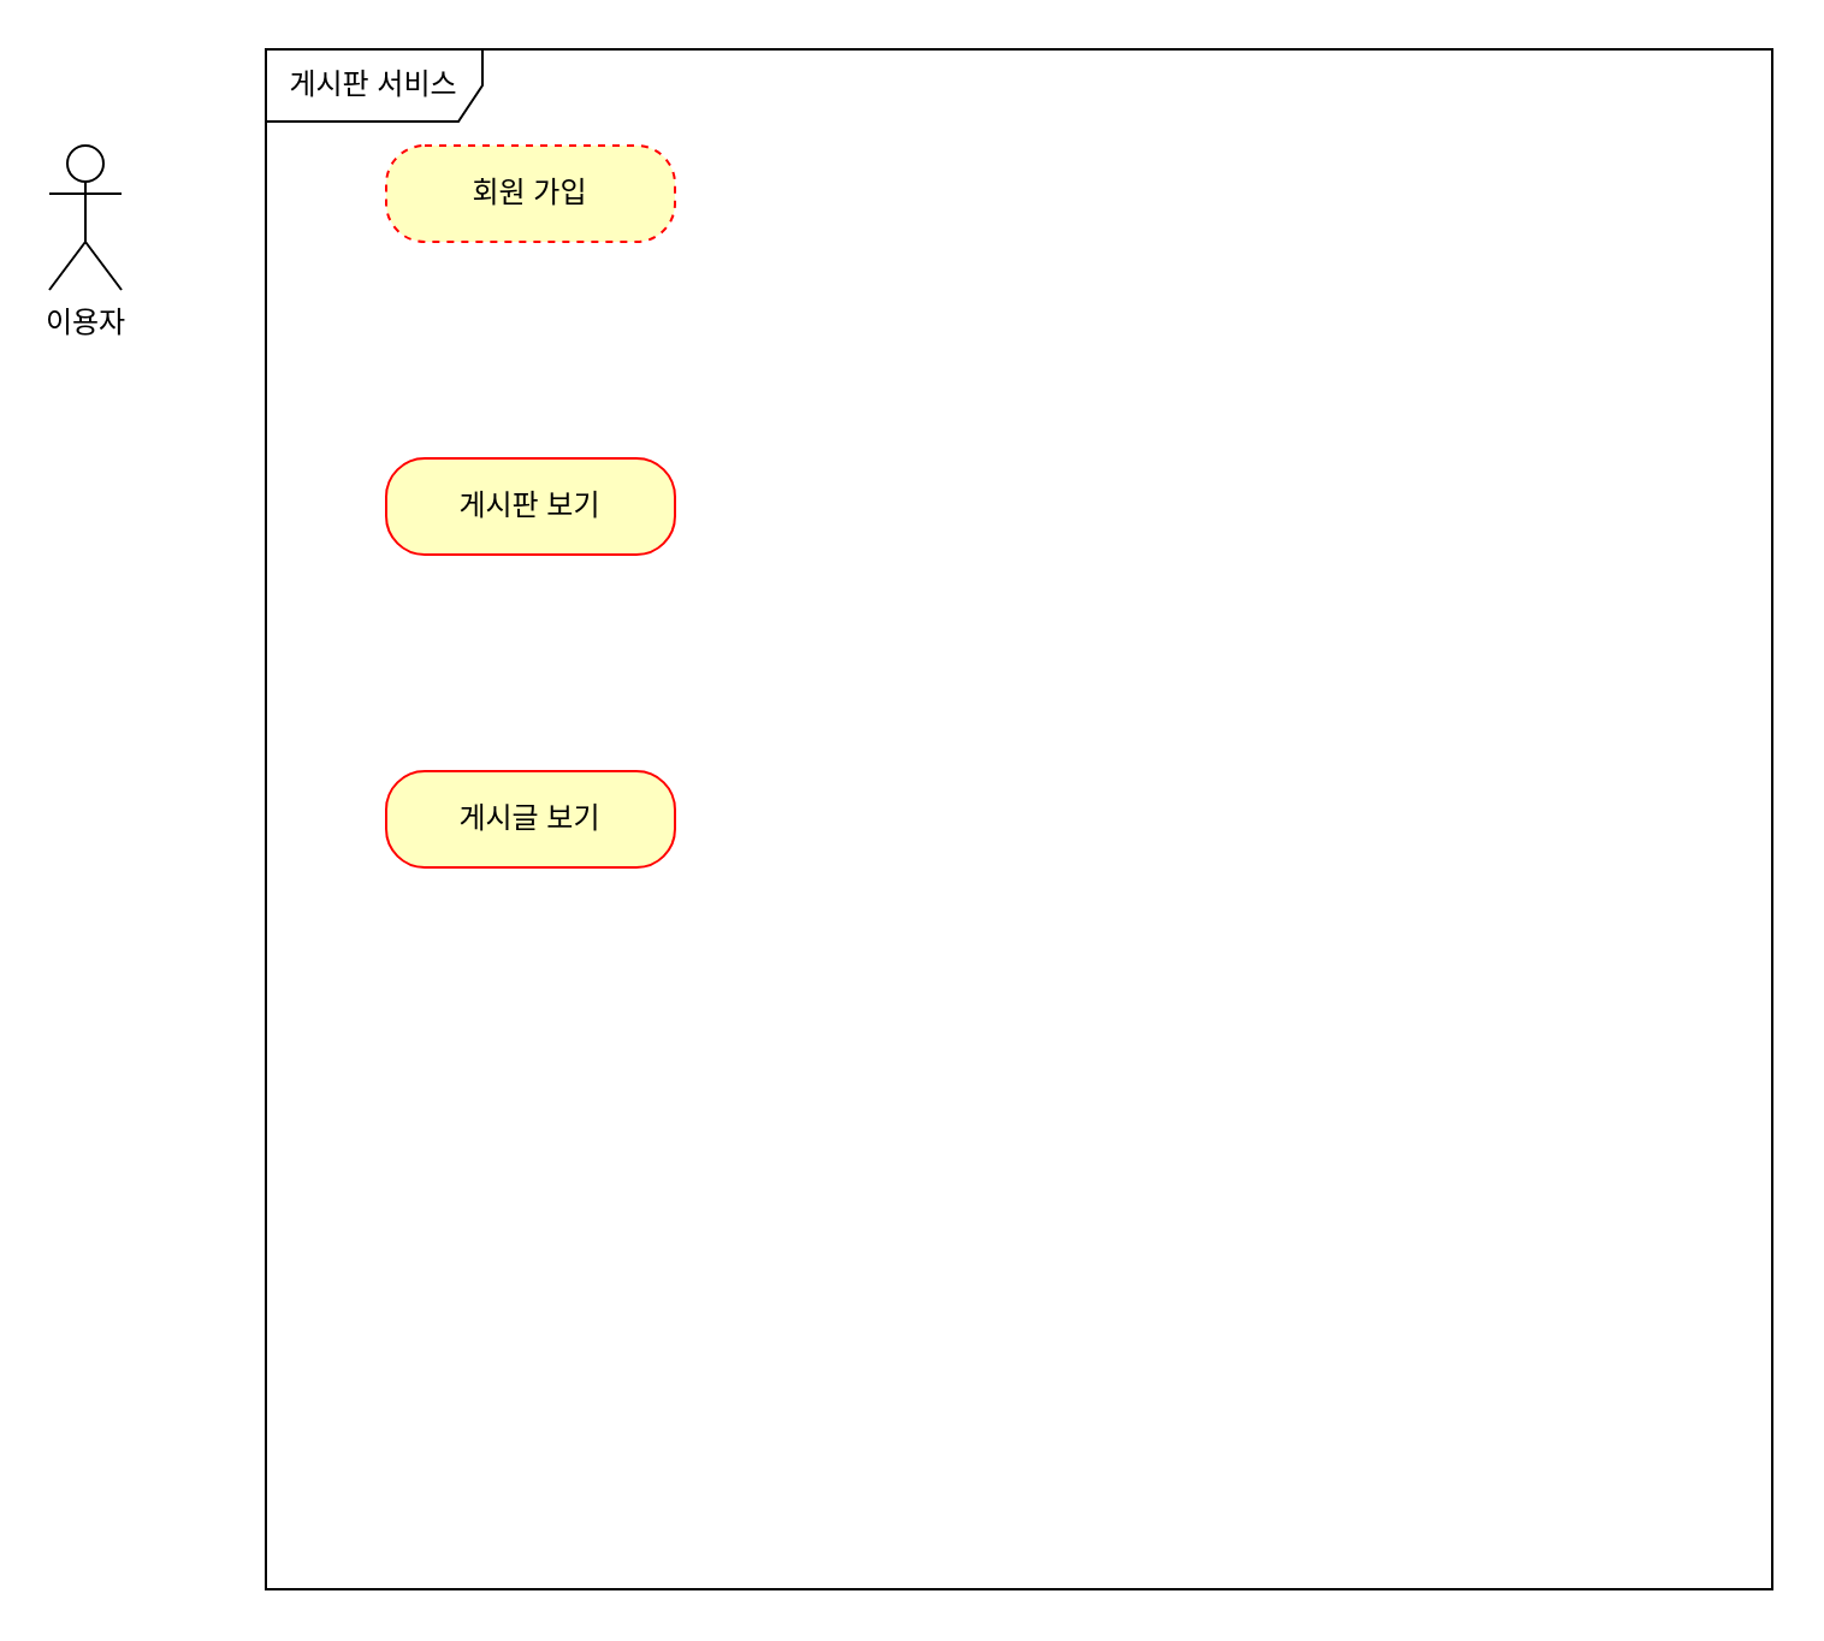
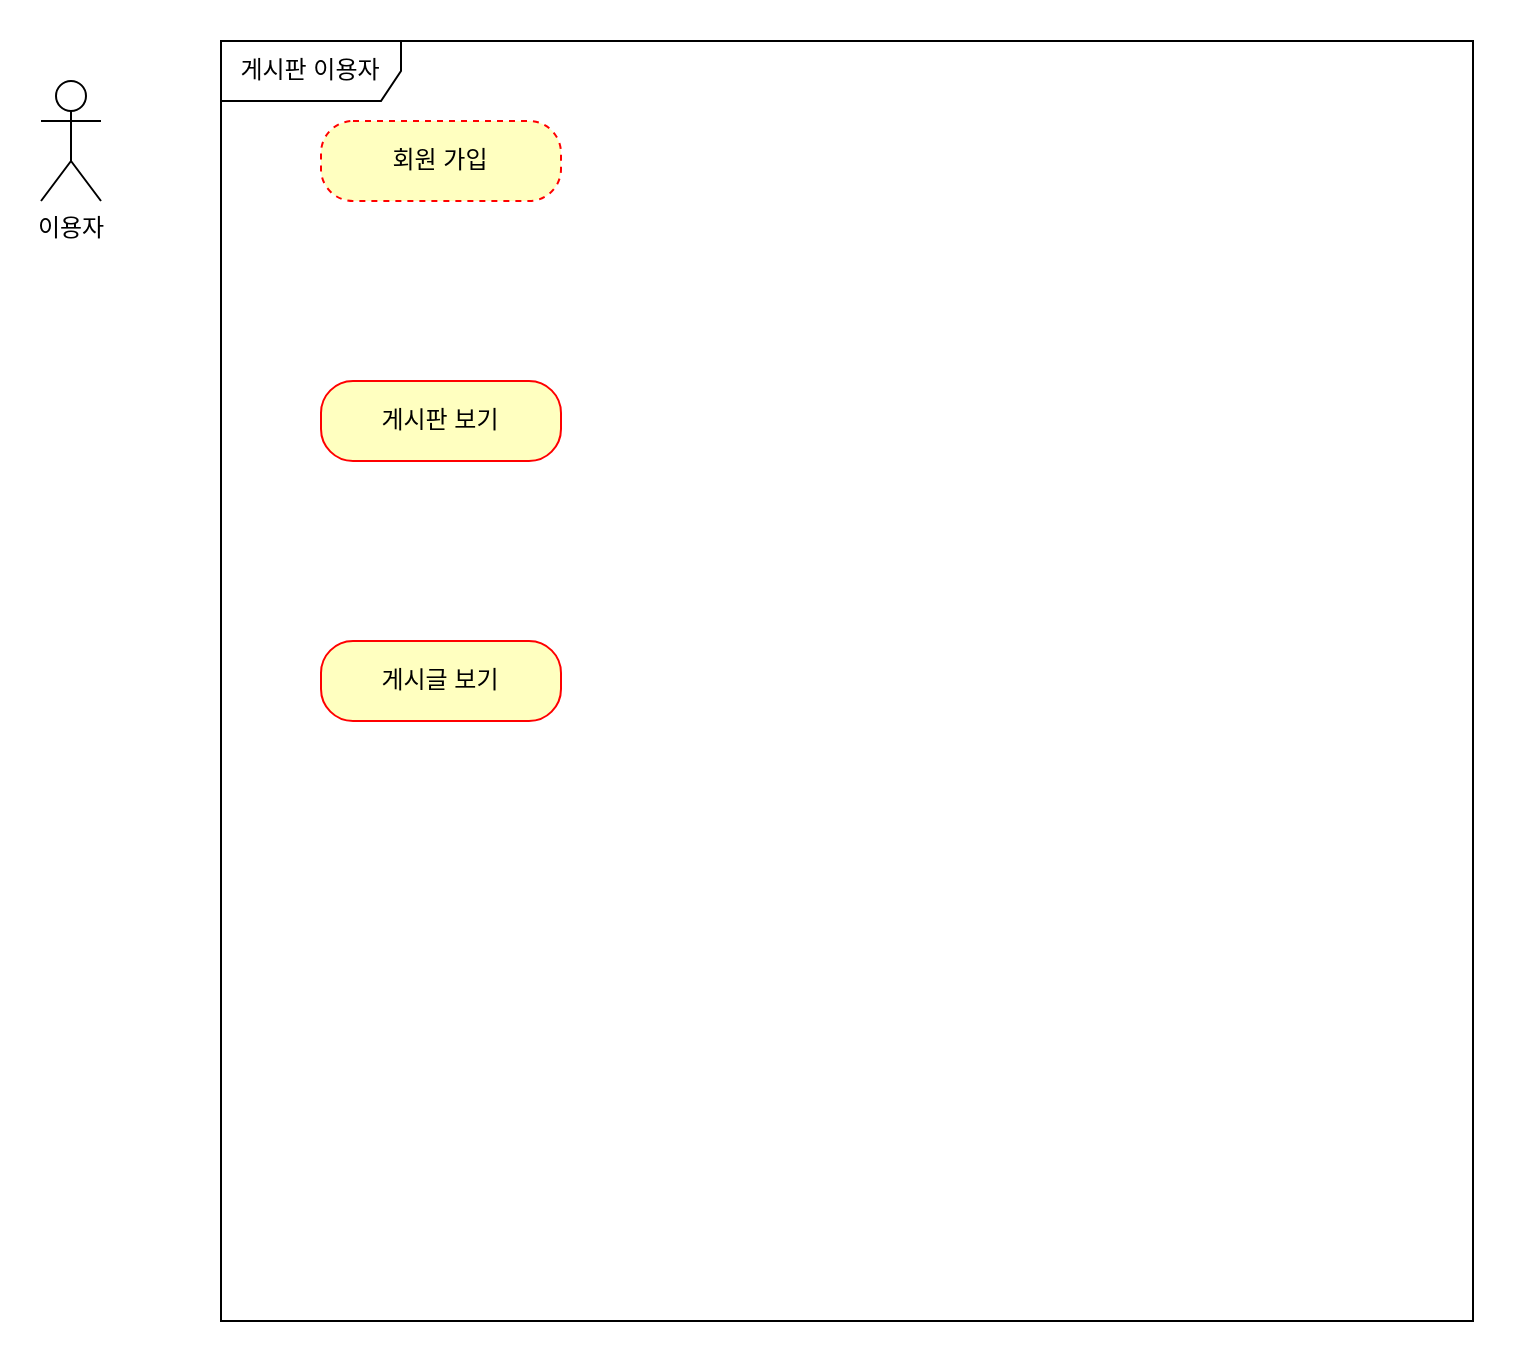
  <mxCell id="0" />
  <mxCell id="1" parent="0" />
- <mxCell id="2" value="이용자" style="shape=umlActor;verticalLabelPosition=bottom;verticalAlign=top;html=1;" vertex="1" parent="1"><mxGeometry x="20" y="60" width="30" height="60" as="geometry" /></mxCell>
- <mxCell id="3" value="게시판 서비스" style="shape=umlFrame;whiteSpace=wrap;html=1;pointerEvents=0;width=90;height=30;" vertex="1" parent="1"><mxGeometry x="110" y="20" width="626" height="640" as="geometry" /></mxCell>
+ <mxCell id="2" value="이용자" style="shape=umlActor;verticalLabelPosition=bottom;verticalAlign=top;html=1;" vertex="1" parent="1"><mxGeometry x="20" y="40" width="30" height="60" as="geometry" /></mxCell>
+ <mxCell id="3" value="게시판 이용자" style="shape=umlFrame;whiteSpace=wrap;html=1;pointerEvents=0;width=90;height=30;" vertex="1" parent="1"><mxGeometry x="110" y="20" width="626" height="640" as="geometry" /></mxCell>
  <mxCell id="4" value="회원 가입" style="rounded=1;whiteSpace=wrap;html=1;arcSize=40;fontColor=#000000;fillColor=#ffffc0;strokeColor=#ff0000;dashed=1;" vertex="1" parent="1"><mxGeometry x="160" y="60" width="120" height="40" as="geometry" /></mxCell>
  <mxCell id="5" value="게시판 보기" style="rounded=1;whiteSpace=wrap;html=1;arcSize=40;fontColor=#000000;fillColor=#ffffc0;strokeColor=#ff0000;" vertex="1" parent="1"><mxGeometry x="160" y="190" width="120" height="40" as="geometry" /></mxCell>
  <mxCell id="6" value="게시글 보기" style="rounded=1;whiteSpace=wrap;html=1;arcSize=40;fontColor=#000000;fillColor=#ffffc0;strokeColor=#ff0000;" vertex="1" parent="1"><mxGeometry x="160" y="320" width="120" height="40" as="geometry" /></mxCell>
